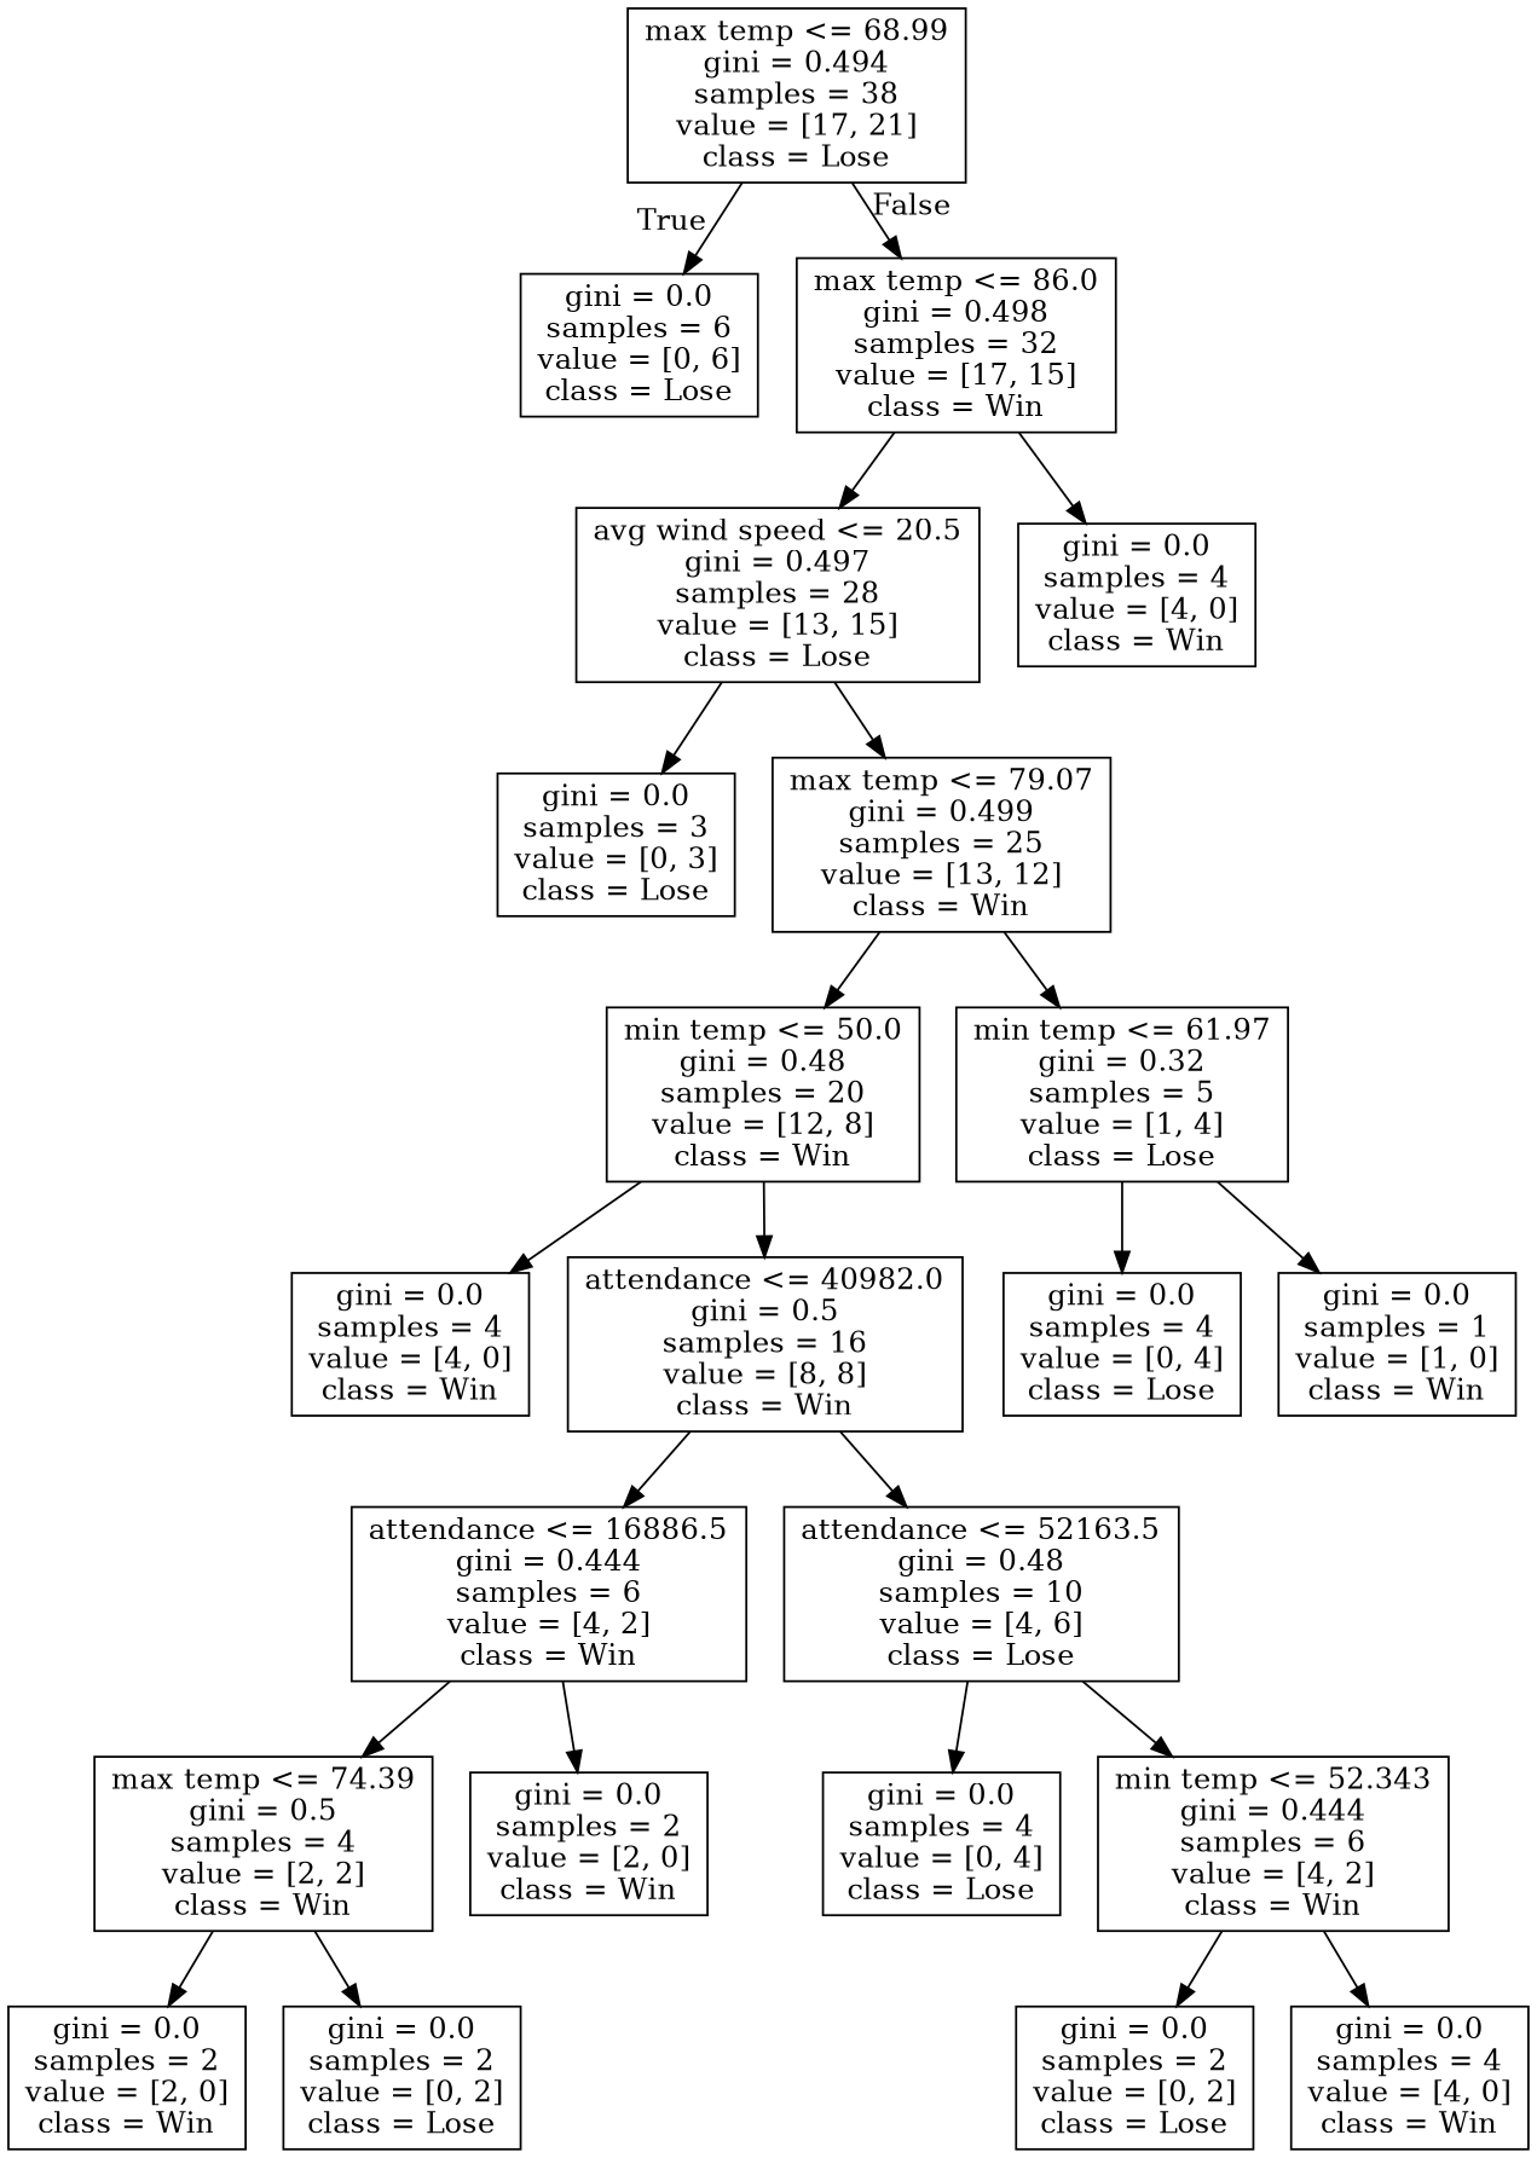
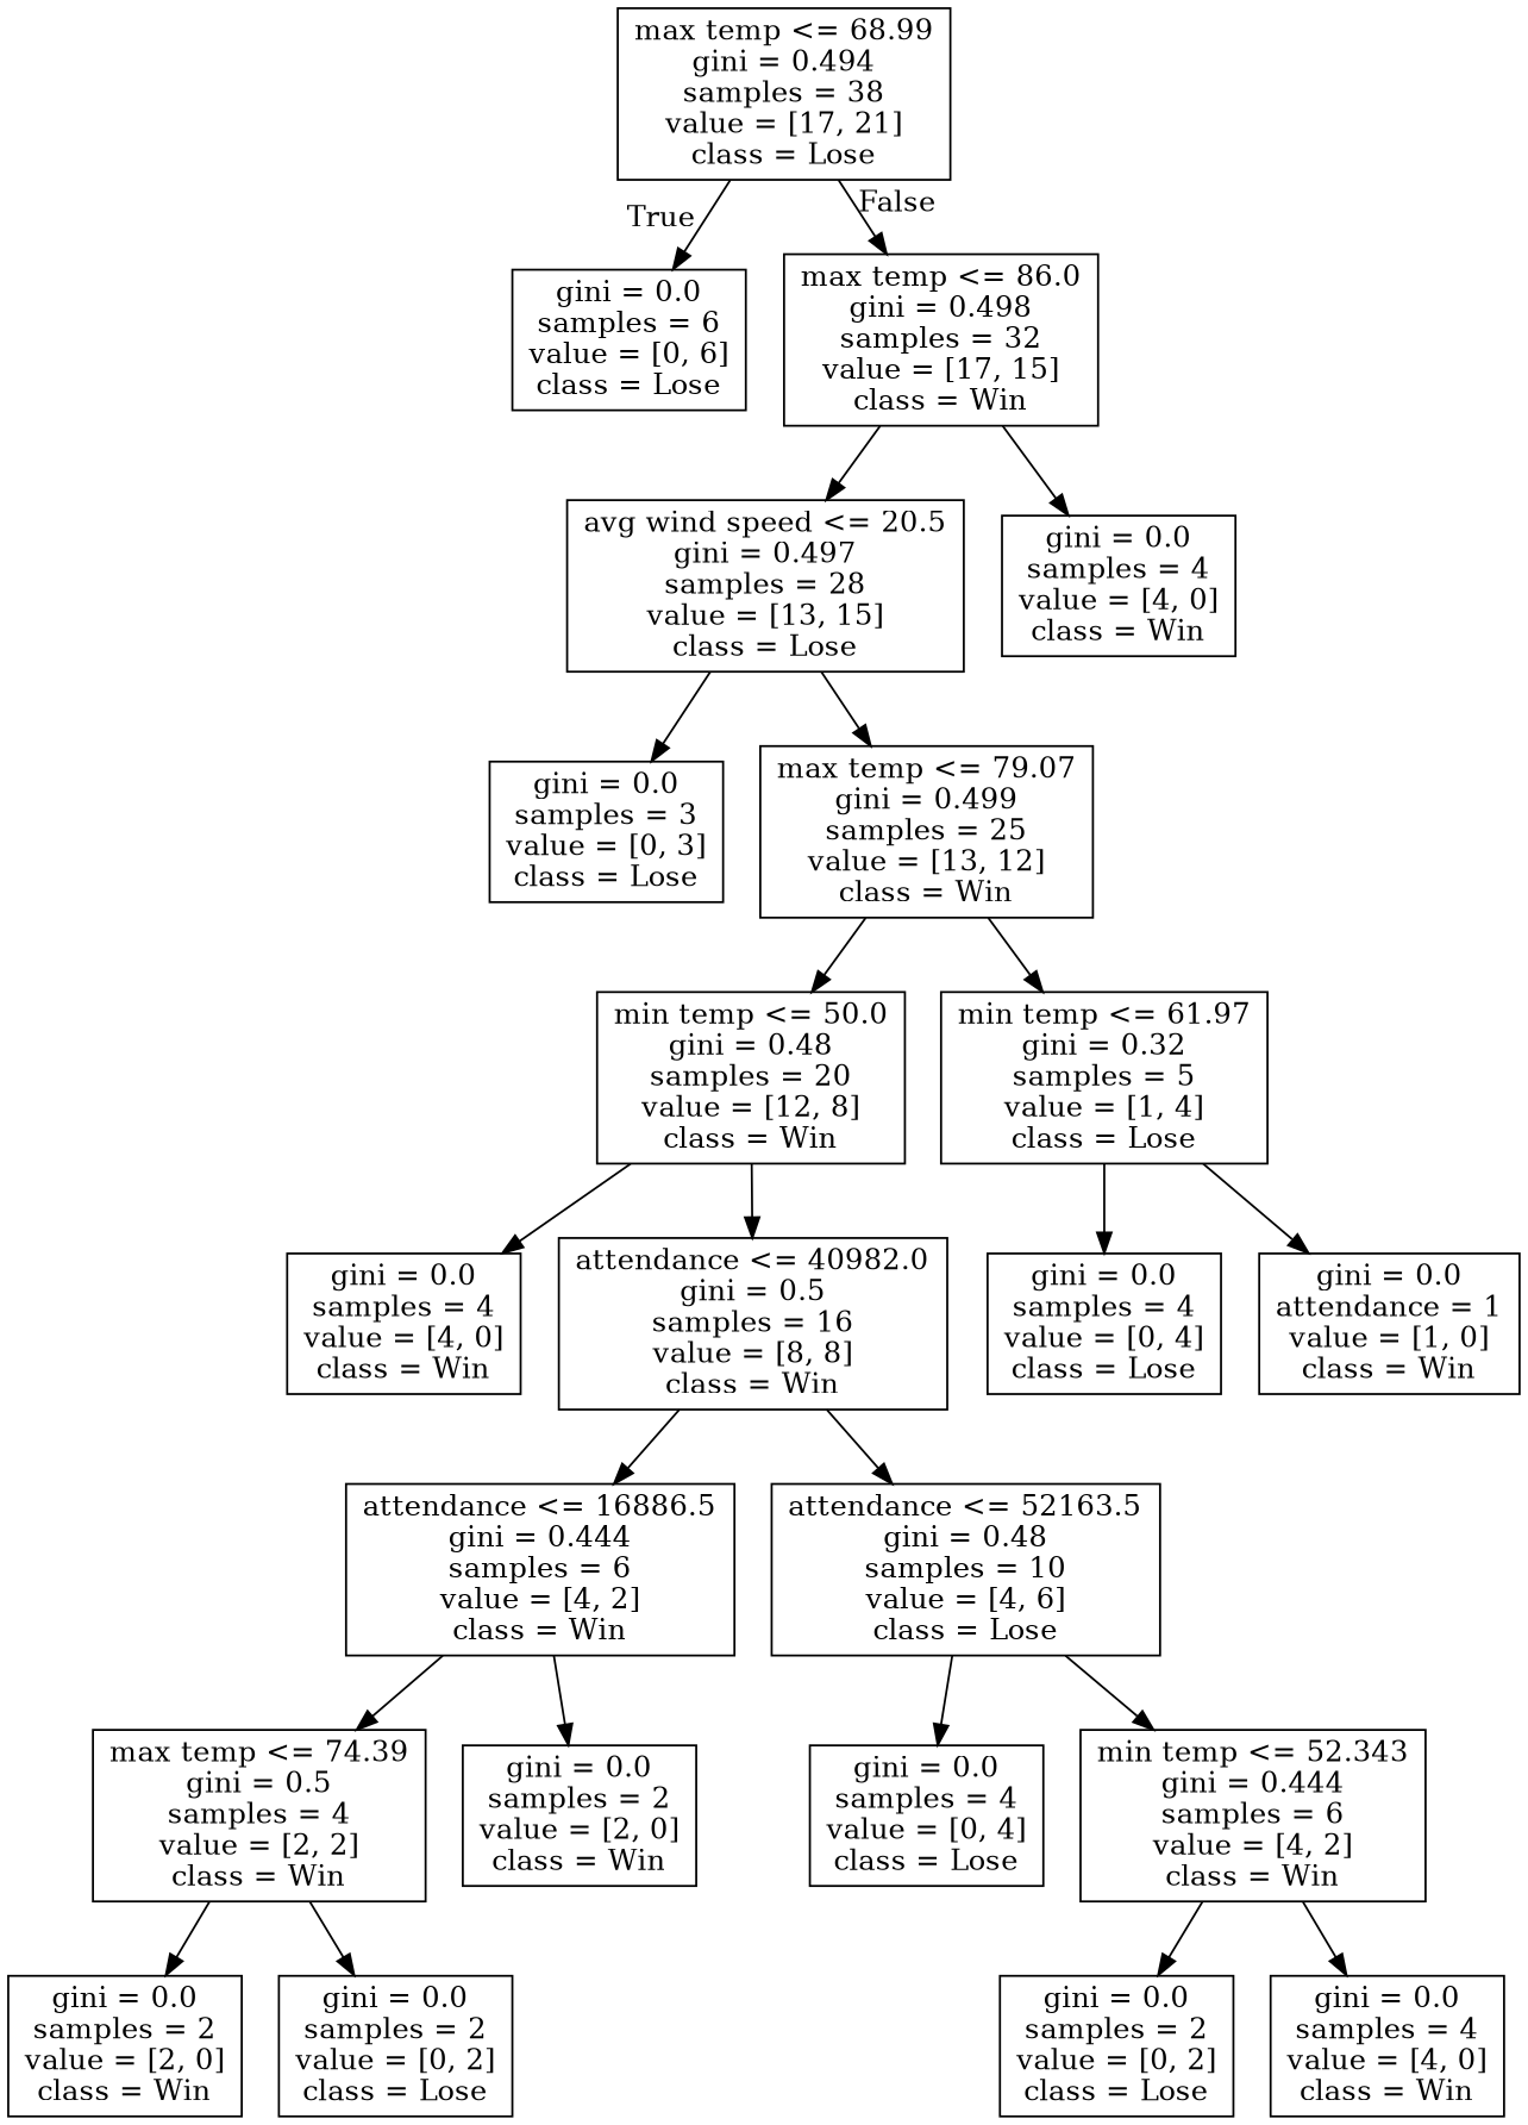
  digraph {
    node [shape=box]
    n1 [label="max temp <= 68.99\ngini = 0.494\nsamples = 38\nvalue = [17, 21]\nclass = Lose"]
    n2 [label="gini = 0.0\nsamples = 6\nvalue = [0, 6]\nclass = Lose"]
    n3 [label="max temp <= 86.0\ngini = 0.498\nsamples = 32\nvalue = [17, 15]\nclass = Win"]
    n4 [label="avg wind speed <= 20.5\ngini = 0.497\nsamples = 28\nvalue = [13, 15]\nclass = Lose"]
    n5 [label="gini = 0.0\nsamples = 4\nvalue = [4, 0]\nclass = Win"]
    n6 [label="gini = 0.0\nsamples = 3\nvalue = [0, 3]\nclass = Lose"]
    n7 [label="max temp <= 79.07\ngini = 0.499\nsamples = 25\nvalue = [13, 12]\nclass = Win"]
    n8 [label="min temp <= 50.0\ngini = 0.48\nsamples = 20\nvalue = [12, 8]\nclass = Win"]
    n9 [label="min temp <= 61.97\ngini = 0.32\nsamples = 5\nvalue = [1, 4]\nclass = Lose"]
    n10 [label="gini = 0.0\nsamples = 4\nvalue = [4, 0]\nclass = Win"]
    n11 [label="attendance <= 40982.0\ngini = 0.5\nsamples = 16\nvalue = [8, 8]\nclass = Win"]
    n12 [label="attendance <= 16886.5\ngini = 0.444\nsamples = 6\nvalue = [4, 2]\nclass = Win"]
    n13 [label="attendance <= 52163.5\ngini = 0.48\nsamples = 10\nvalue = [4, 6]\nclass = Lose"]
    n14 [label="max temp <= 74.39\ngini = 0.5\nsamples = 4\nvalue = [2, 2]\nclass = Win"]
    n15 [label="gini = 0.0\nsamples = 2\nvalue = [2, 0]\nclass = Win"]
    n16 [label="gini = 0.0\nsamples = 2\nvalue = [2, 0]\nclass = Win"]
    n17 [label="gini = 0.0\nsamples = 2\nvalue = [0, 2]\nclass = Lose"]
    n18 [label="gini = 0.0\nsamples = 4\nvalue = [0, 4]\nclass = Lose"]
    n19 [label="min temp <= 52.343\ngini = 0.444\nsamples = 6\nvalue = [4, 2]\nclass = Win"]
    n20 [label="gini = 0.0\nsamples = 2\nvalue = [0, 2]\nclass = Lose"]
    n21 [label="gini = 0.0\nsamples = 4\nvalue = [4, 0]\nclass = Win"]
    n22 [label="gini = 0.0\nsamples = 4\nvalue = [0, 4]\nclass = Lose"]
-   n23 [label="gini = 0.0\nsamples = 1\nvalue = [1, 0]\nclass = Win"]
+   n23 [label="gini = 0.0\nattendance = 1\nvalue = [1, 0]\nclass = Win"]
    n1 -> n2 [headlabel=True labelangle=45 labeldistance=2.5]
    n1 -> n3 [headlabel=False labelangle=-45 labeldistance=2.5]
    n3 -> n4
    n3 -> n5
    n4 -> n6
    n4 -> n7
    n7 -> n8
    n7 -> n9
    n8 -> n10
    n8 -> n11
    n9 -> n22
    n9 -> n23
    n11 -> n12
    n11 -> n13
    n12 -> n14
    n12 -> n15
    n13 -> n18
    n13 -> n19
    n14 -> n16
    n14 -> n17
    n19 -> n20
    n19 -> n21
  }
